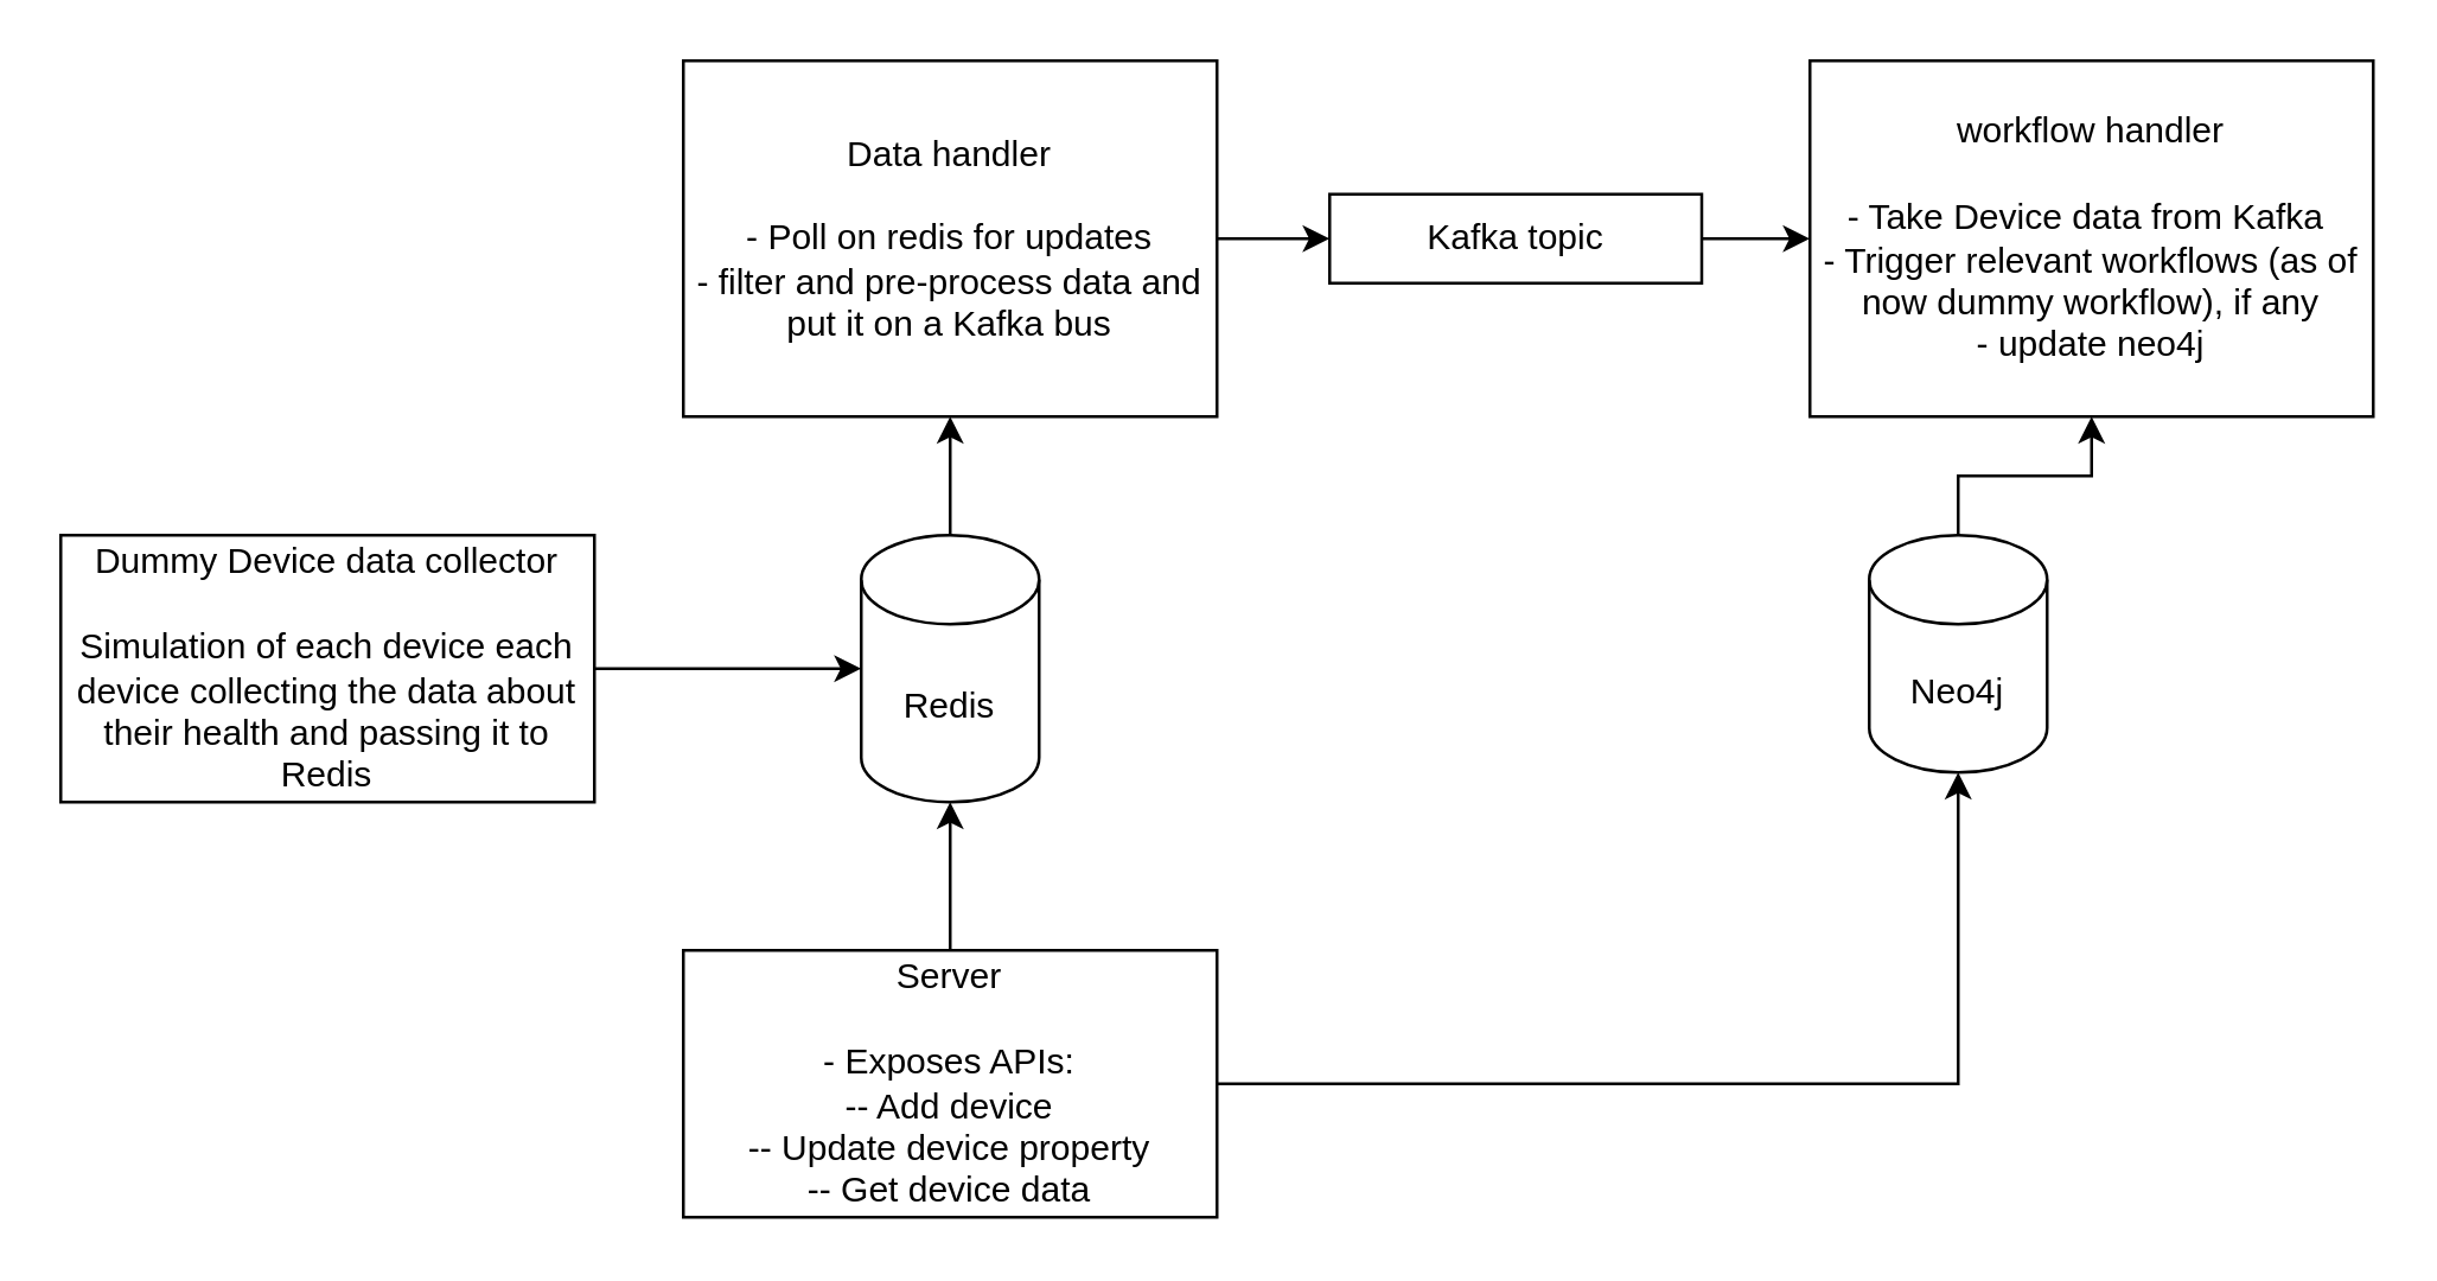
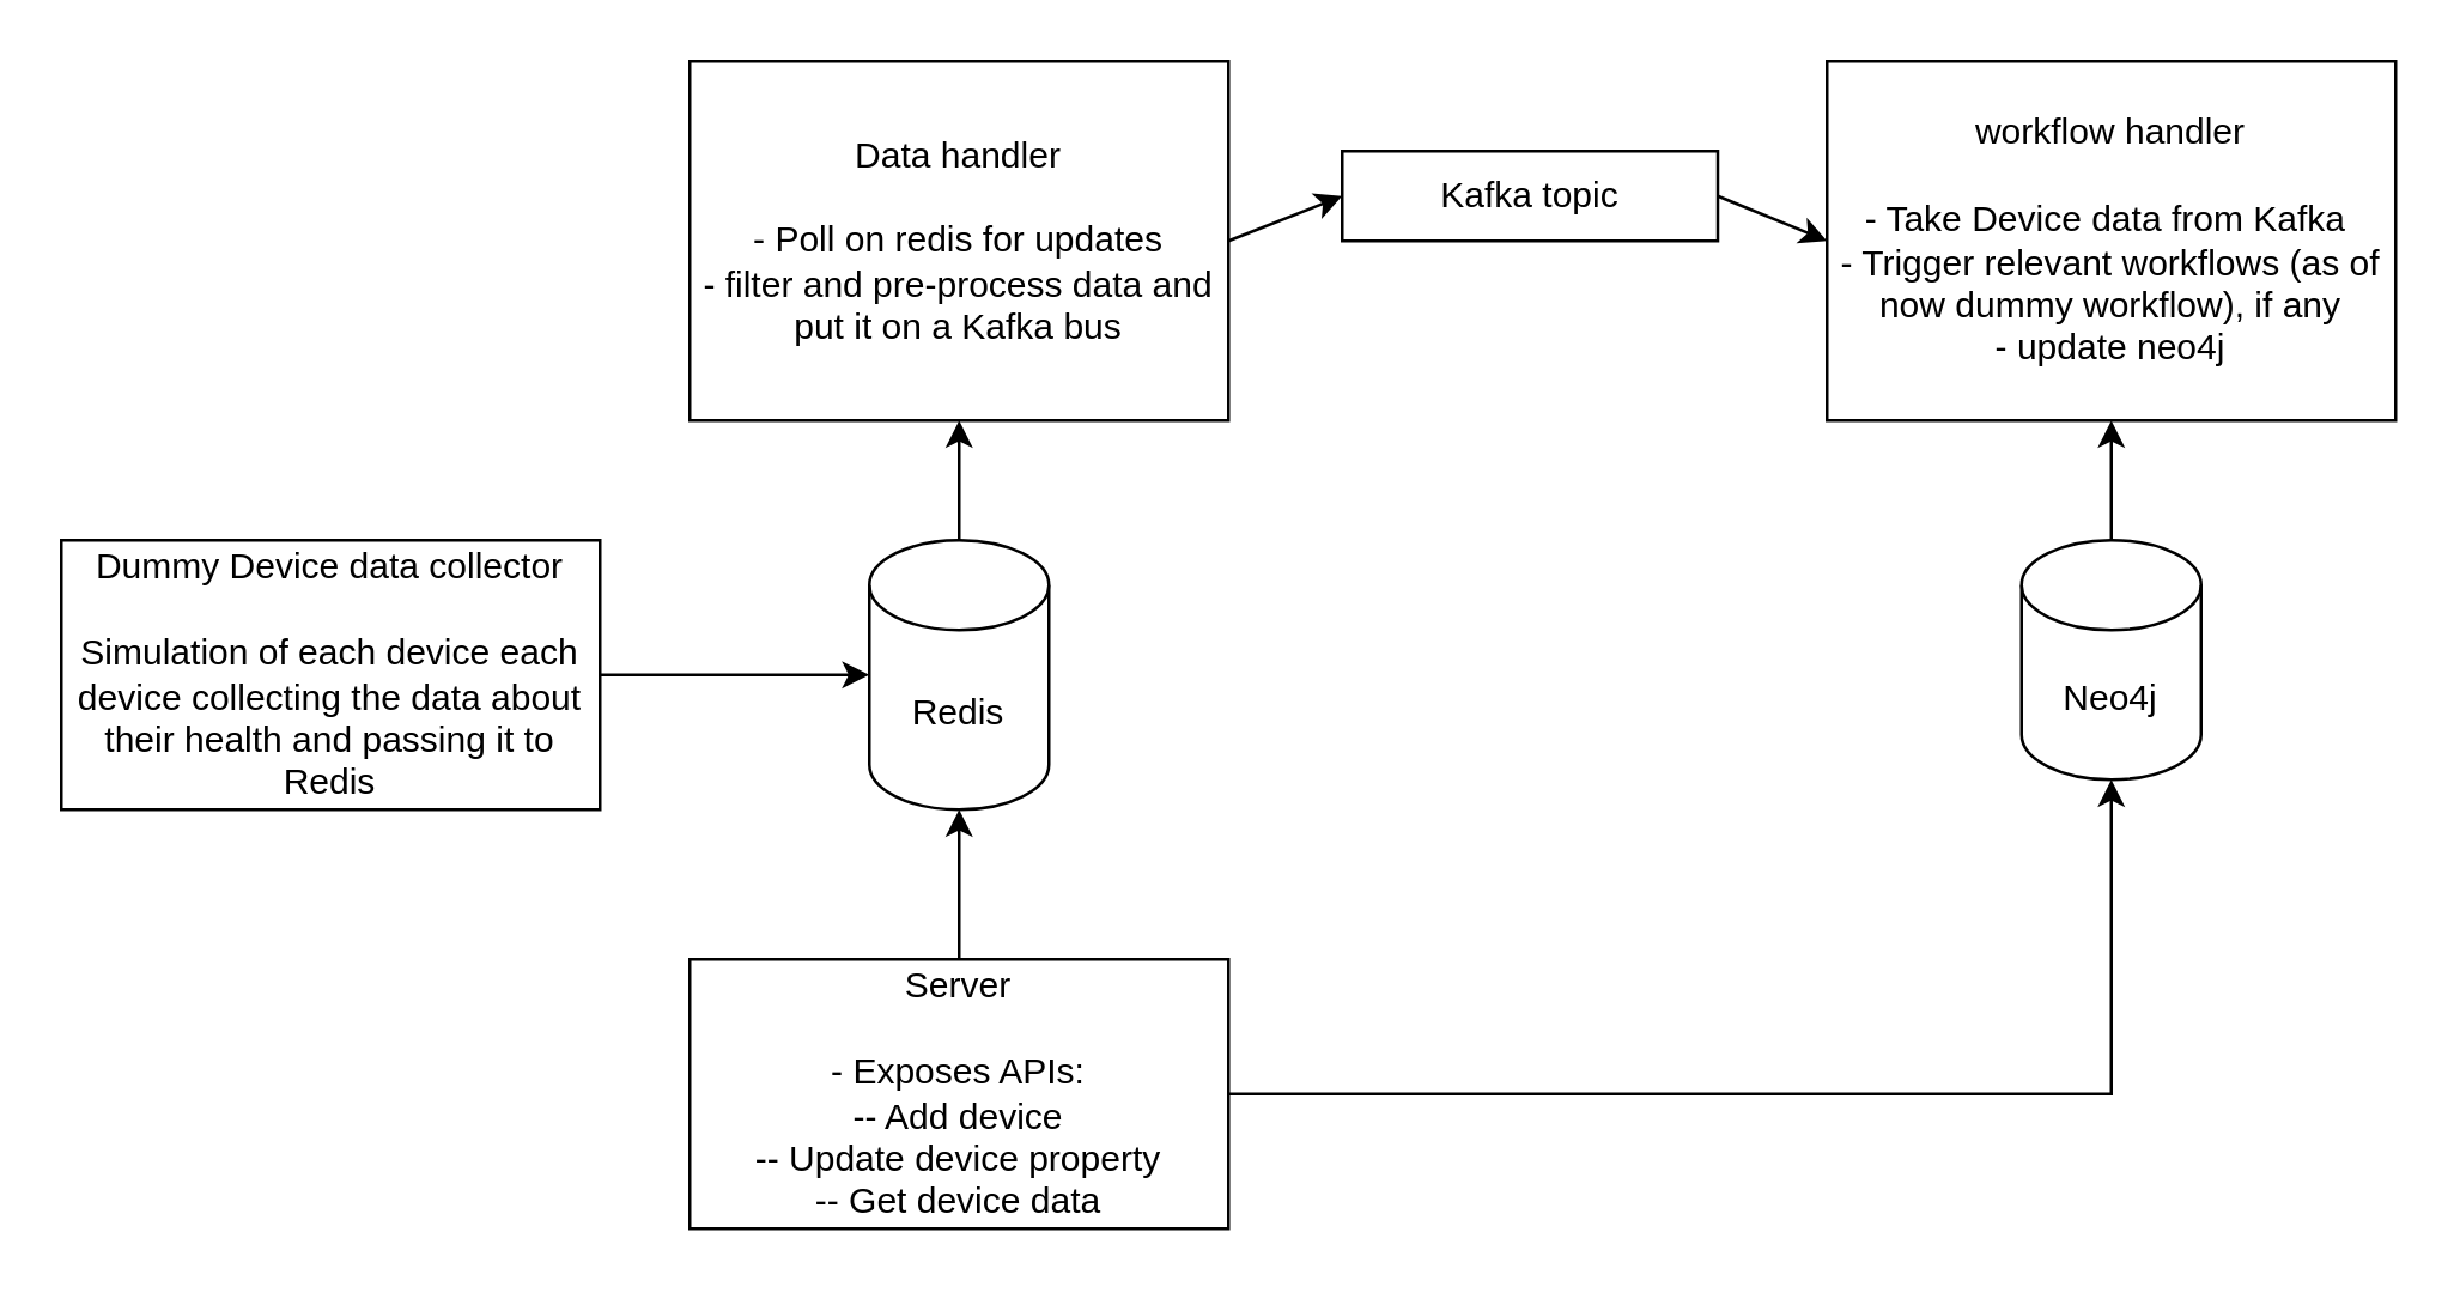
  <mxCell id="0" />
  <mxCell id="1" parent="0" />
  <mxCell id="2" value="Data handler&lt;br&gt;&lt;br&gt;- Poll on redis for updates&lt;br&gt;- filter and pre-process data and put it on a Kafka bus" style="rounded=0;whiteSpace=wrap;html=1;" vertex="1" parent="1"><mxGeometry x="230" y="20" width="180" height="120" as="geometry" /></mxCell>
  <mxCell id="3" value="workflow handler&lt;br&gt;&lt;br&gt;- Take Device data from Kafka&amp;nbsp;&lt;br&gt;- Trigger relevant workflows (as of now dummy workflow), if any&lt;br&gt;- update neo4j" style="rounded=0;whiteSpace=wrap;html=1;" vertex="1" parent="1"><mxGeometry x="610" y="20" width="190" height="120" as="geometry" /></mxCell>
  <mxCell id="4" value="Redis" style="shape=cylinder3;whiteSpace=wrap;html=1;boundedLbl=1;backgroundOutline=1;size=15;" vertex="1" parent="1"><mxGeometry x="290" y="180" width="60" height="90" as="geometry" /></mxCell>
- <mxCell id="5" value="Kafka topic" style="rounded=0;whiteSpace=wrap;html=1;" vertex="1" parent="1"><mxGeometry x="448" y="65" width="125.5" height="30" as="geometry" /></mxCell>
+ <mxCell id="5" value="Kafka topic" style="rounded=0;whiteSpace=wrap;html=1;" vertex="1" parent="1"><mxGeometry x="448" y="50" width="125.5" height="30" as="geometry" /></mxCell>
  <mxCell id="6" value="" style="endArrow=classic;html=1;exitX=1;exitY=0.5;exitDx=0;exitDy=0;entryX=0;entryY=0.5;entryDx=0;entryDy=0;" edge="1" parent="1" source="2" target="5"><mxGeometry width="50" height="50" relative="1" as="geometry"><mxPoint x="380" y="230" as="sourcePoint" /><mxPoint x="430" y="180" as="targetPoint" /></mxGeometry></mxCell>
  <mxCell id="7" value="" style="endArrow=classic;html=1;exitX=1;exitY=0.5;exitDx=0;exitDy=0;entryX=0;entryY=0.5;entryDx=0;entryDy=0;" edge="1" parent="1" source="5" target="3"><mxGeometry width="50" height="50" relative="1" as="geometry"><mxPoint x="420" y="90" as="sourcePoint" /><mxPoint x="450" y="90" as="targetPoint" /></mxGeometry></mxCell>
  <mxCell id="8" style="edgeStyle=orthogonalEdgeStyle;rounded=0;orthogonalLoop=1;jettySize=auto;html=1;exitX=1;exitY=0.5;exitDx=0;exitDy=0;entryX=0.5;entryY=1;entryDx=0;entryDy=0;entryPerimeter=0;" edge="1" parent="1" source="9" target="15"><mxGeometry relative="1" as="geometry" /></mxCell>
  <mxCell id="9" value="Server&lt;br&gt;&lt;br&gt;- Exposes APIs:&lt;br&gt;-- Add device&lt;br&gt;-- Update device property&lt;br&gt;-- Get device data" style="rounded=0;whiteSpace=wrap;html=1;" vertex="1" parent="1"><mxGeometry x="230" y="320" width="180" height="90" as="geometry" /></mxCell>
  <mxCell id="10" value="" style="endArrow=classic;html=1;exitX=0.5;exitY=0;exitDx=0;exitDy=0;entryX=0.5;entryY=1;entryDx=0;entryDy=0;entryPerimeter=0;" edge="1" parent="1" source="9" target="4"><mxGeometry width="50" height="50" relative="1" as="geometry"><mxPoint x="340" y="230" as="sourcePoint" /><mxPoint x="390" y="180" as="targetPoint" /></mxGeometry></mxCell>
  <mxCell id="11" style="edgeStyle=orthogonalEdgeStyle;rounded=0;orthogonalLoop=1;jettySize=auto;html=1;exitX=1;exitY=0.5;exitDx=0;exitDy=0;entryX=0;entryY=0.5;entryDx=0;entryDy=0;entryPerimeter=0;" edge="1" parent="1" source="12" target="4"><mxGeometry relative="1" as="geometry" /></mxCell>
  <mxCell id="12" value="Dummy Device data collector&lt;br&gt;&lt;br&gt;Simulation of each device each device collecting the data about their health and passing it to Redis" style="rounded=0;whiteSpace=wrap;html=1;" vertex="1" parent="1"><mxGeometry x="20" y="180" width="180" height="90" as="geometry" /></mxCell>
  <mxCell id="13" value="" style="endArrow=classic;html=1;exitX=0.5;exitY=0;exitDx=0;exitDy=0;entryX=0.5;entryY=1;entryDx=0;entryDy=0;exitPerimeter=0;" edge="1" parent="1" source="4" target="2"><mxGeometry width="50" height="50" relative="1" as="geometry"><mxPoint x="330" y="330" as="sourcePoint" /><mxPoint x="330" y="280" as="targetPoint" /></mxGeometry></mxCell>
  <mxCell id="14" style="edgeStyle=orthogonalEdgeStyle;rounded=0;orthogonalLoop=1;jettySize=auto;html=1;exitX=0.5;exitY=0;exitDx=0;exitDy=0;exitPerimeter=0;entryX=0.5;entryY=1;entryDx=0;entryDy=0;" edge="1" parent="1" source="15" target="3"><mxGeometry relative="1" as="geometry" /></mxCell>
- <mxCell id="15" value="Neo4j" style="shape=cylinder3;whiteSpace=wrap;html=1;boundedLbl=1;backgroundOutline=1;size=15;" vertex="1" parent="1"><mxGeometry x="630" y="180" width="60" height="80" as="geometry" /></mxCell>
+ <mxCell id="15" value="Neo4j" style="shape=cylinder3;whiteSpace=wrap;html=1;boundedLbl=1;backgroundOutline=1;size=15;" vertex="1" parent="1"><mxGeometry x="675" y="180" width="60" height="80" as="geometry" /></mxCell>
